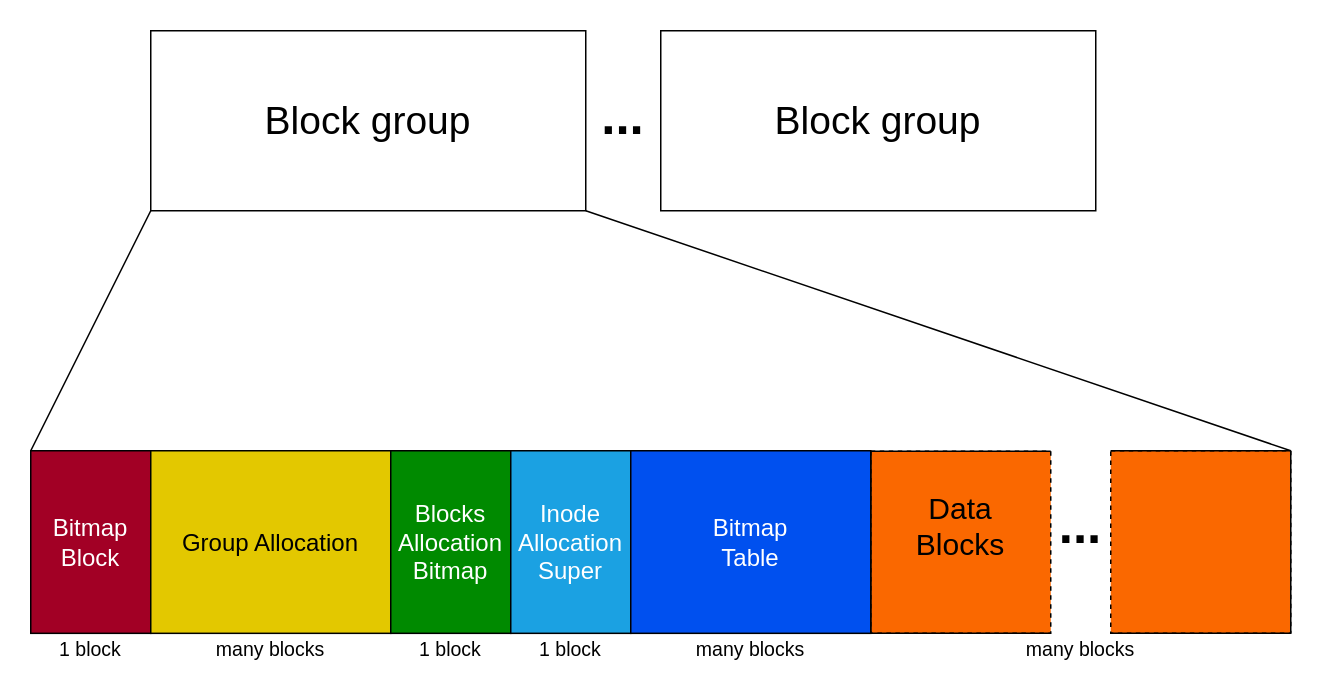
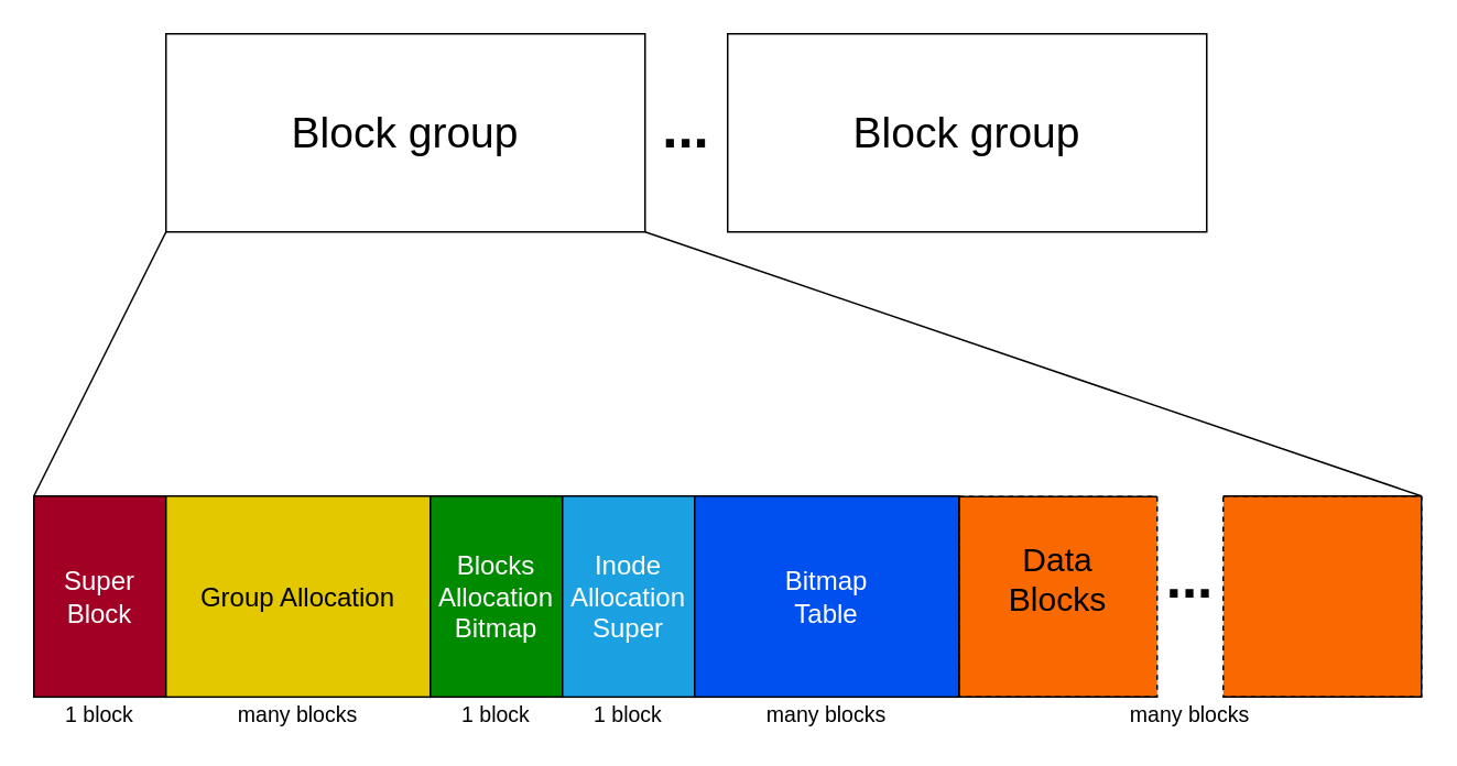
  <mxCell id="0" />
  <mxCell id="1" parent="0" />
  <mxCell id="2" value="" style="rounded=0;whiteSpace=wrap;html=1;dashed=1;fillColor=#fa6800;fontColor=#000000;strokeColor=#000000;" vertex="1" parent="1"><mxGeometry x="580" y="300.29" width="120" height="121.43" as="geometry" /></mxCell>
  <mxCell id="3" value="" style="endArrow=none;html=1;entryX=1;entryY=0;entryDx=0;entryDy=0;exitX=1;exitY=0;exitDx=0;exitDy=0;strokeColor=#000000;" edge="1" parent="1" source="2"><mxGeometry width="50" height="50" relative="1" as="geometry"><mxPoint x="660" y="490.29" as="sourcePoint" /><mxPoint x="580" y="300.29" as="targetPoint" /></mxGeometry></mxCell>
  <mxCell id="4" value="" style="endArrow=none;html=1;entryX=0;entryY=0;entryDx=0;entryDy=0;exitX=0;exitY=1;exitDx=0;exitDy=0;strokeColor=#000000;fontSize=16;" edge="1" parent="1" source="2" target="2"><mxGeometry width="50" height="50" relative="1" as="geometry"><mxPoint x="670" y="310.29" as="sourcePoint" /><mxPoint x="590" y="310.29" as="targetPoint" /></mxGeometry></mxCell>
  <mxCell id="5" value="" style="rounded=0;whiteSpace=wrap;html=1;dashed=1;fillColor=#fa6800;fontColor=#000000;strokeColor=#000000;" vertex="1" parent="1"><mxGeometry x="740" y="300" width="120" height="121.72" as="geometry" /></mxCell>
  <mxCell id="6" value="" style="endArrow=none;html=1;entryX=0;entryY=0;entryDx=0;entryDy=0;exitX=1;exitY=0;exitDx=0;exitDy=0;strokeColor=#000000;" edge="1" parent="1" source="5" target="5"><mxGeometry width="50" height="50" relative="1" as="geometry"><mxPoint x="830" y="520" as="sourcePoint" /><mxPoint x="750" y="330" as="targetPoint" /></mxGeometry></mxCell>
  <mxCell id="7" value="" style="endArrow=none;html=1;entryX=1;entryY=0;entryDx=0;entryDy=0;exitX=1;exitY=1;exitDx=0;exitDy=0;strokeColor=#000000;" edge="1" parent="1" source="5" target="5"><mxGeometry width="50" height="50" relative="1" as="geometry"><mxPoint x="830" y="450" as="sourcePoint" /><mxPoint x="830" y="330" as="targetPoint" /></mxGeometry></mxCell>
  <mxCell id="8" value="" style="endArrow=none;html=1;entryX=1;entryY=1;entryDx=0;entryDy=0;exitX=0;exitY=1;exitDx=0;exitDy=0;strokeColor=#000000;" edge="1" parent="1" source="5" target="5"><mxGeometry width="50" height="50" relative="1" as="geometry"><mxPoint x="750" y="450" as="sourcePoint" /><mxPoint x="760" y="340" as="targetPoint" /></mxGeometry></mxCell>
  <mxCell id="9" value="Data&lt;br&gt;Blocks" style="text;html=1;strokeColor=none;fillColor=none;align=center;verticalAlign=middle;whiteSpace=wrap;rounded=0;dashed=1;rotation=0;fontSize=20;" vertex="1" parent="1"><mxGeometry x="580" y="340.29" width="120" height="20" as="geometry" /></mxCell>
  <mxCell id="10" value="..." style="text;html=1;strokeColor=none;fillColor=none;align=center;verticalAlign=middle;whiteSpace=wrap;rounded=0;dashed=1;rotation=0;fontSize=34;fontStyle=1" vertex="1" parent="1"><mxGeometry x="580" y="340.29" width="280" height="20" as="geometry" /></mxCell>
- <mxCell id="11" value="Bitmap&lt;br&gt;Block" style="rounded=0;whiteSpace=wrap;html=1;fillColor=#a20025;fontColor=#ffffff;strokeColor=#000000;fontSize=16;" vertex="1" parent="1"><mxGeometry x="20" y="300" width="80" height="121.72" as="geometry" /></mxCell>
+ <mxCell id="11" value="Super&lt;br&gt;Block" style="rounded=0;whiteSpace=wrap;html=1;fillColor=#a20025;fontColor=#ffffff;strokeColor=#000000;fontSize=16;" vertex="1" parent="1"><mxGeometry x="20" y="300" width="80" height="121.72" as="geometry" /></mxCell>
  <mxCell id="12" value="Group Allocation" style="rounded=0;whiteSpace=wrap;html=1;fillColor=#e3c800;fontColor=#000000;strokeColor=#000000;fontSize=16;" vertex="1" parent="1"><mxGeometry x="100" y="300" width="160" height="121.72" as="geometry" /></mxCell>
  <mxCell id="13" value="Blocks Allocation Bitmap" style="rounded=0;whiteSpace=wrap;html=1;fillColor=#008a00;fontColor=#ffffff;strokeColor=#000000;fontSize=16;" vertex="1" parent="1"><mxGeometry x="260" y="300" width="80" height="121.72" as="geometry" /></mxCell>
  <mxCell id="14" value="Inode Allocation Super" style="rounded=0;whiteSpace=wrap;html=1;fillColor=#1ba1e2;fontColor=#ffffff;strokeColor=#000000;fontSize=16;" vertex="1" parent="1"><mxGeometry x="340" y="300" width="80" height="121.72" as="geometry" /></mxCell>
  <mxCell id="15" value="Bitmap&lt;br style=&quot;font-size: 16px;&quot;&gt;Table" style="rounded=0;whiteSpace=wrap;html=1;fillColor=#0050ef;fontColor=#ffffff;strokeColor=#000000;fontSize=16;" vertex="1" parent="1"><mxGeometry x="420" y="300" width="160" height="121.72" as="geometry" /></mxCell>
  <mxCell id="16" value="Block group" style="rounded=0;whiteSpace=wrap;html=1;fontSize=26;strokeColor=#000000;" vertex="1" parent="1"><mxGeometry x="100" y="20" width="290" height="120" as="geometry" /></mxCell>
  <mxCell id="17" value="..." style="text;html=1;strokeColor=none;fillColor=none;align=center;verticalAlign=bottom;whiteSpace=wrap;rounded=0;dashed=1;rotation=0;fontSize=34;fontStyle=1" vertex="1" parent="1"><mxGeometry x="390" y="80" width="50" height="20" as="geometry" /></mxCell>
  <mxCell id="18" value="Block group" style="rounded=0;whiteSpace=wrap;html=1;fontSize=26;strokeColor=#000000;" vertex="1" parent="1"><mxGeometry x="440" y="20" width="290" height="120" as="geometry" /></mxCell>
  <mxCell id="19" value="1 block" style="text;html=1;strokeColor=none;fillColor=none;align=center;verticalAlign=middle;whiteSpace=wrap;rounded=0;fontSize=13;" vertex="1" parent="1"><mxGeometry x="20" y="421.72" width="80" height="20" as="geometry" /></mxCell>
  <mxCell id="20" value="many blocks" style="text;html=1;strokeColor=none;fillColor=none;align=center;verticalAlign=middle;whiteSpace=wrap;rounded=0;fontSize=13;" vertex="1" parent="1"><mxGeometry x="140" y="421.72" width="80" height="20" as="geometry" /></mxCell>
  <mxCell id="21" value="1 block" style="text;html=1;strokeColor=none;fillColor=none;align=center;verticalAlign=middle;whiteSpace=wrap;rounded=0;fontSize=13;" vertex="1" parent="1"><mxGeometry x="260" y="421.72" width="80" height="20" as="geometry" /></mxCell>
  <mxCell id="22" value="1 block" style="text;html=1;strokeColor=none;fillColor=none;align=center;verticalAlign=middle;whiteSpace=wrap;rounded=0;fontSize=13;" vertex="1" parent="1"><mxGeometry x="340" y="421.72" width="80" height="20" as="geometry" /></mxCell>
  <mxCell id="23" value="many blocks" style="text;html=1;strokeColor=none;fillColor=none;align=center;verticalAlign=middle;whiteSpace=wrap;rounded=0;fontSize=13;" vertex="1" parent="1"><mxGeometry x="460" y="421.72" width="80" height="20" as="geometry" /></mxCell>
  <mxCell id="24" value="many blocks" style="text;html=1;strokeColor=none;fillColor=none;align=center;verticalAlign=middle;whiteSpace=wrap;rounded=0;fontSize=13;" vertex="1" parent="1"><mxGeometry x="680" y="421.72" width="80" height="20" as="geometry" /></mxCell>
  <mxCell id="25" value="" style="endArrow=none;html=1;fontSize=13;strokeColor=#000000;entryX=0;entryY=1;entryDx=0;entryDy=0;exitX=0;exitY=0;exitDx=0;exitDy=0;" edge="1" parent="1" source="11" target="16"><mxGeometry width="50" height="50" relative="1" as="geometry"><mxPoint x="60" y="310" as="sourcePoint" /><mxPoint x="110" y="260" as="targetPoint" /></mxGeometry></mxCell>
  <mxCell id="26" value="" style="endArrow=none;html=1;fontSize=13;strokeColor=#000000;entryX=1;entryY=1;entryDx=0;entryDy=0;exitX=1;exitY=0;exitDx=0;exitDy=0;" edge="1" parent="1" source="5" target="16"><mxGeometry width="50" height="50" relative="1" as="geometry"><mxPoint x="870" y="290" as="sourcePoint" /><mxPoint x="110" y="150" as="targetPoint" /></mxGeometry></mxCell>
  <mxCell id="27" value="" style="endArrow=none;html=1;entryX=0;entryY=1;entryDx=0;entryDy=0;exitX=1;exitY=1;exitDx=0;exitDy=0;strokeColor=#000000;fontSize=16;" edge="1" parent="1" source="2" target="2"><mxGeometry width="50" height="50" relative="1" as="geometry"><mxPoint x="590" y="431.72" as="sourcePoint" /><mxPoint x="590" y="310.29" as="targetPoint" /></mxGeometry></mxCell>
